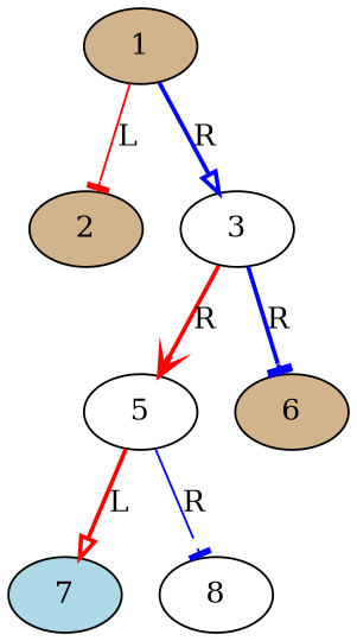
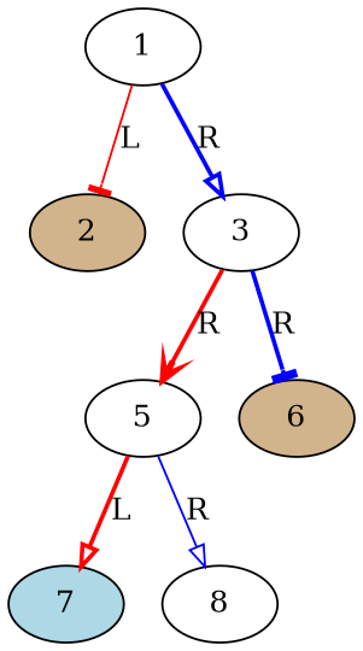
  digraph {
    node [fillcolor=tan style=filled]
    edge [arrowhead=onormal color=red style=bold]
    n1 [label=2]
    n2 [fillcolor=lightblue label=7]
    n3 [fillcolor=white label=8]
    n4 [fillcolor=white label=5]
    n5 [label=6]
    n6 [fillcolor=white label=3]
-   n7 [label=1]
+   n7 [fillcolor=white label=1]
    n4 -> n2 [label=L]
-   n4 -> n3 [arrowhead=tee color=blue label=R style=solid]
+   n4 -> n3 [color=blue label=R style=solid]
    n6 -> n4 [arrowhead=vee label=R]
    n6 -> n5 [arrowhead=tee color=blue label=R]
    n7 -> n1 [arrowhead=tee label=L style=solid]
    n7 -> n6 [color=blue label=R]
  }
